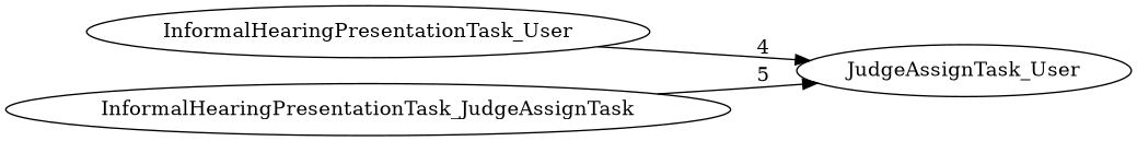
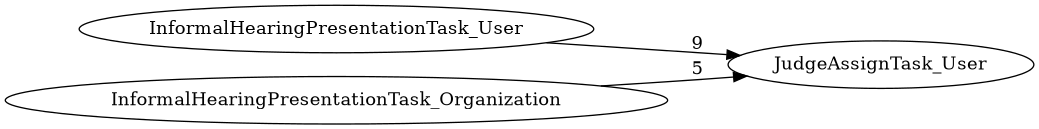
  digraph {
    rankdir=LR
    InformalHearingPresentationTask_User
    JudgeAssignTask_User
-   InformalHearingPresentationTask_Organization [label=InformalHearingPresentationTask_JudgeAssignTask]
-   InformalHearingPresentationTask_User -> JudgeAssignTask_User [label=4]
+   InformalHearingPresentationTask_Organization
+   InformalHearingPresentationTask_User -> JudgeAssignTask_User [label=9]
    InformalHearingPresentationTask_Organization -> JudgeAssignTask_User [label=5]
  }
